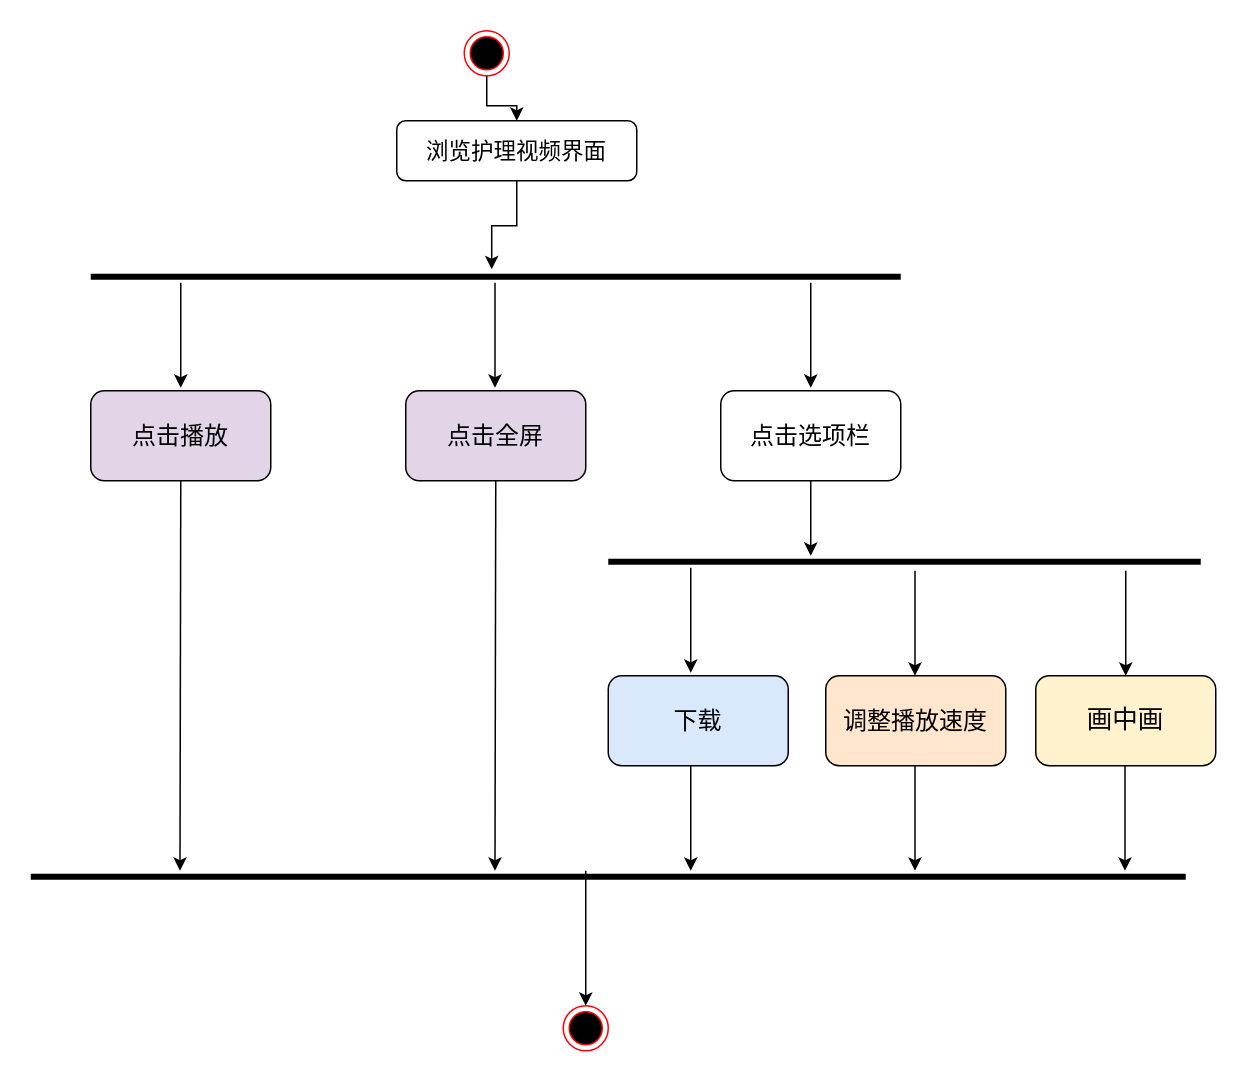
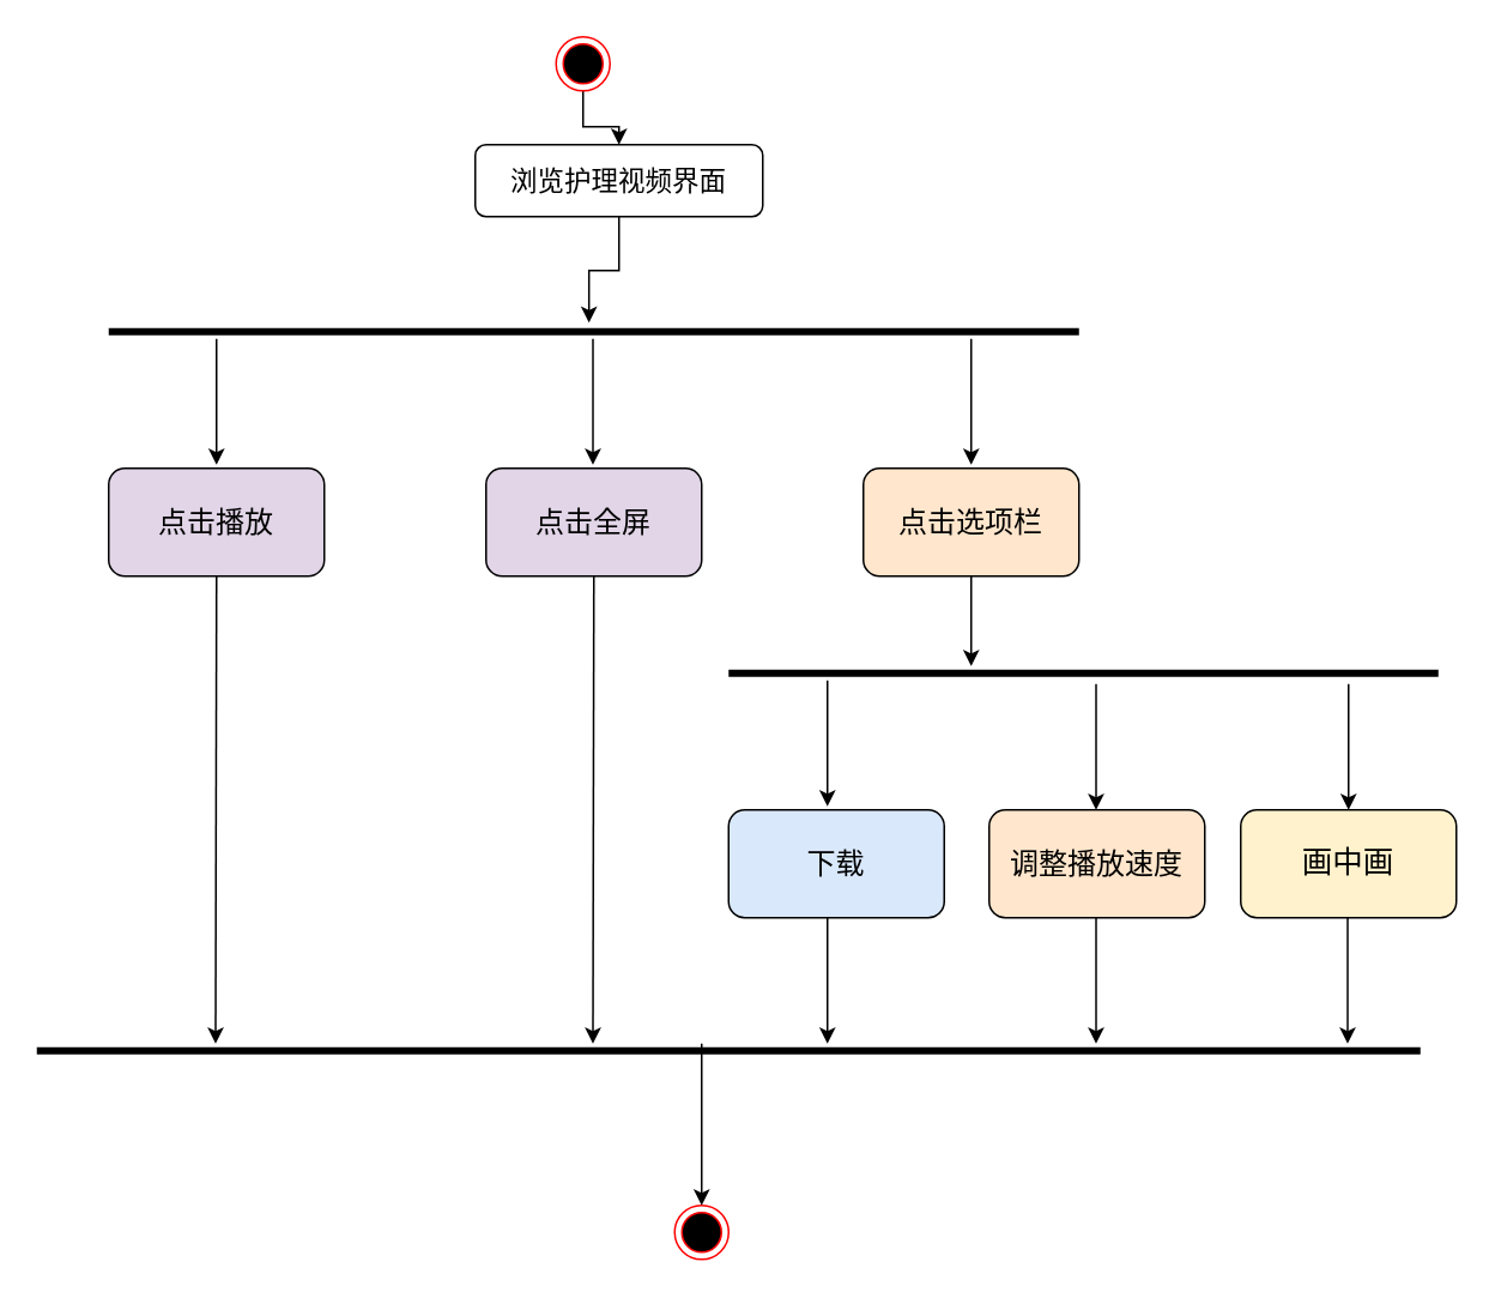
  <mxCell id="0" />
  <mxCell id="1" parent="0" />
  <mxCell id="2" style="edgeStyle=orthogonalEdgeStyle;rounded=0;orthogonalLoop=1;jettySize=auto;html=1;exitX=0.5;exitY=1;exitDx=0;exitDy=0;" parent="1" source="3" target="4" edge="1"><mxGeometry relative="1" as="geometry" /></mxCell>
  <mxCell id="3" value="" style="ellipse;html=1;shape=endState;fillColor=#000000;strokeColor=#ff0000;" parent="1" vertex="1"><mxGeometry x="309" y="20" width="30" height="30" as="geometry" /></mxCell>
  <mxCell id="4" value="&lt;font style=&quot;font-size: 15px;&quot;&gt;浏览护理视频界面&lt;/font&gt;" style="rounded=1;whiteSpace=wrap;html=1;" parent="1" vertex="1"><mxGeometry x="264" y="80" width="160" height="40" as="geometry" /></mxCell>
  <mxCell id="5" value="" style="line;strokeWidth=4;fillColor=none;align=left;verticalAlign=middle;spacingTop=-1;spacingLeft=3;spacingRight=3;rotatable=0;labelPosition=right;points=[];portConstraint=eastwest;strokeColor=inherit;" parent="1" vertex="1"><mxGeometry x="60" y="180" width="540" height="8" as="geometry" /></mxCell>
  <mxCell id="6" style="edgeStyle=orthogonalEdgeStyle;rounded=0;orthogonalLoop=1;jettySize=auto;html=1;exitX=0.5;exitY=1;exitDx=0;exitDy=0;entryX=0.495;entryY=-0.125;entryDx=0;entryDy=0;entryPerimeter=0;" parent="1" source="4" target="5" edge="1"><mxGeometry relative="1" as="geometry" /></mxCell>
  <mxCell id="7" value="" style="endArrow=classic;html=1;rounded=0;" parent="1" edge="1"><mxGeometry width="50" height="50" relative="1" as="geometry"><mxPoint x="120" y="188" as="sourcePoint" /><mxPoint x="120" y="258" as="targetPoint" /></mxGeometry></mxCell>
  <mxCell id="8" value="" style="endArrow=classic;html=1;rounded=0;" parent="1" edge="1"><mxGeometry width="50" height="50" relative="1" as="geometry"><mxPoint x="329.5" y="188" as="sourcePoint" /><mxPoint x="329.5" y="258" as="targetPoint" /></mxGeometry></mxCell>
  <mxCell id="9" value="" style="endArrow=classic;html=1;rounded=0;" parent="1" edge="1"><mxGeometry width="50" height="50" relative="1" as="geometry"><mxPoint x="540" y="188" as="sourcePoint" /><mxPoint x="540" y="258" as="targetPoint" /></mxGeometry></mxCell>
  <mxCell id="10" value="&lt;font style=&quot;font-size: 16px;&quot;&gt;点击播放&lt;/font&gt;" style="rounded=1;whiteSpace=wrap;html=1;fillColor=#e1d5e7;" parent="1" vertex="1"><mxGeometry x="60" y="260" width="120" height="60" as="geometry" /></mxCell>
  <mxCell id="11" value="&lt;font style=&quot;font-size: 16px;&quot;&gt;点击全屏&lt;/font&gt;" style="rounded=1;whiteSpace=wrap;html=1;fillColor=#e1d5e7;" parent="1" vertex="1"><mxGeometry x="270" y="260" width="120" height="60" as="geometry" /></mxCell>
  <mxCell id="12" style="edgeStyle=orthogonalEdgeStyle;rounded=0;orthogonalLoop=1;jettySize=auto;html=1;exitX=0.5;exitY=1;exitDx=0;exitDy=0;" parent="1" source="13" edge="1"><mxGeometry relative="1" as="geometry"><mxPoint x="540" y="370" as="targetPoint" /></mxGeometry></mxCell>
- <mxCell id="13" value="&lt;font style=&quot;font-size: 16px;&quot;&gt;点击选项栏&lt;/font&gt;" style="rounded=1;whiteSpace=wrap;html=1;" parent="1" vertex="1"><mxGeometry x="480" y="260" width="120" height="60" as="geometry" /></mxCell>
+ <mxCell id="13" value="&lt;font style=&quot;font-size: 16px;&quot;&gt;点击选项栏&lt;/font&gt;" style="rounded=1;whiteSpace=wrap;html=1;fillColor=#ffe6cc;" parent="1" vertex="1"><mxGeometry x="480" y="260" width="120" height="60" as="geometry" /></mxCell>
  <mxCell id="14" value="" style="line;strokeWidth=4;fillColor=none;align=left;verticalAlign=middle;spacingTop=-1;spacingLeft=3;spacingRight=3;rotatable=0;labelPosition=right;points=[];portConstraint=eastwest;strokeColor=inherit;" parent="1" vertex="1"><mxGeometry x="405" y="370" width="395" height="8" as="geometry" /></mxCell>
  <mxCell id="15" value="" style="endArrow=classic;html=1;rounded=0;" parent="1" edge="1"><mxGeometry width="50" height="50" relative="1" as="geometry"><mxPoint x="460" y="378" as="sourcePoint" /><mxPoint x="460" y="448" as="targetPoint" /></mxGeometry></mxCell>
  <mxCell id="16" value="" style="endArrow=classic;html=1;rounded=0;" parent="1" edge="1"><mxGeometry width="50" height="50" relative="1" as="geometry"><mxPoint x="609.5" y="380" as="sourcePoint" /><mxPoint x="609.5" y="450" as="targetPoint" /></mxGeometry></mxCell>
  <mxCell id="17" value="&lt;font style=&quot;font-size: 16px;&quot;&gt;下载&lt;/font&gt;" style="rounded=1;whiteSpace=wrap;html=1;fillColor=#dae8fc;" parent="1" vertex="1"><mxGeometry x="405" y="450" width="120" height="60" as="geometry" /></mxCell>
  <mxCell id="18" value="&lt;font style=&quot;font-size: 16px;&quot;&gt;调整播放速度&lt;/font&gt;" style="rounded=1;whiteSpace=wrap;html=1;fillColor=#ffe6cc;" parent="1" vertex="1"><mxGeometry x="550" y="450" width="120" height="60" as="geometry" /></mxCell>
  <mxCell id="19" value="" style="endArrow=classic;html=1;rounded=0;" parent="1" target="20" edge="1"><mxGeometry width="50" height="50" relative="1" as="geometry"><mxPoint x="750" y="380" as="sourcePoint" /><mxPoint x="750" y="450" as="targetPoint" /></mxGeometry></mxCell>
  <mxCell id="20" value="&lt;font style=&quot;font-size: 17px;&quot;&gt;画中画&lt;/font&gt;" style="rounded=1;whiteSpace=wrap;html=1;fillColor=#fff2cc;" parent="1" vertex="1"><mxGeometry x="690" y="450" width="120" height="60" as="geometry" /></mxCell>
  <mxCell id="21" value="" style="endArrow=classic;html=1;rounded=0;" parent="1" edge="1"><mxGeometry width="50" height="50" relative="1" as="geometry"><mxPoint x="460" y="510" as="sourcePoint" /><mxPoint x="460" y="580" as="targetPoint" /></mxGeometry></mxCell>
  <mxCell id="22" value="" style="endArrow=classic;html=1;rounded=0;" parent="1" edge="1"><mxGeometry width="50" height="50" relative="1" as="geometry"><mxPoint x="609.5" y="510" as="sourcePoint" /><mxPoint x="609.5" y="580" as="targetPoint" /></mxGeometry></mxCell>
  <mxCell id="23" value="" style="endArrow=classic;html=1;rounded=0;" parent="1" edge="1"><mxGeometry width="50" height="50" relative="1" as="geometry"><mxPoint x="749.5" y="510" as="sourcePoint" /><mxPoint x="749.5" y="580" as="targetPoint" /></mxGeometry></mxCell>
  <mxCell id="24" value="" style="line;strokeWidth=4;fillColor=none;align=left;verticalAlign=middle;spacingTop=-1;spacingLeft=3;spacingRight=3;rotatable=0;labelPosition=right;points=[];portConstraint=eastwest;strokeColor=inherit;" parent="1" vertex="1"><mxGeometry x="20" y="580" width="770" height="8" as="geometry" /></mxCell>
  <mxCell id="25" value="" style="endArrow=classic;html=1;rounded=0;exitX=0.5;exitY=1;exitDx=0;exitDy=0;" parent="1" source="11" edge="1"><mxGeometry width="50" height="50" relative="1" as="geometry"><mxPoint x="329.5" y="340" as="sourcePoint" /><mxPoint x="329.5" y="580" as="targetPoint" /></mxGeometry></mxCell>
  <mxCell id="26" value="" style="endArrow=classic;html=1;rounded=0;exitX=0.5;exitY=1;exitDx=0;exitDy=0;" parent="1" edge="1"><mxGeometry width="50" height="50" relative="1" as="geometry"><mxPoint x="120" y="320" as="sourcePoint" /><mxPoint x="119.5" y="580" as="targetPoint" /></mxGeometry></mxCell>
  <mxCell id="27" value="" style="endArrow=classic;html=1;rounded=0;" parent="1" edge="1"><mxGeometry width="50" height="50" relative="1" as="geometry"><mxPoint x="390" y="580" as="sourcePoint" /><mxPoint x="390" y="670" as="targetPoint" /></mxGeometry></mxCell>
  <mxCell id="28" value="" style="ellipse;html=1;shape=endState;fillColor=#000000;strokeColor=#ff0000;" parent="1" vertex="1"><mxGeometry x="375" y="670" width="30" height="30" as="geometry" /></mxCell>
